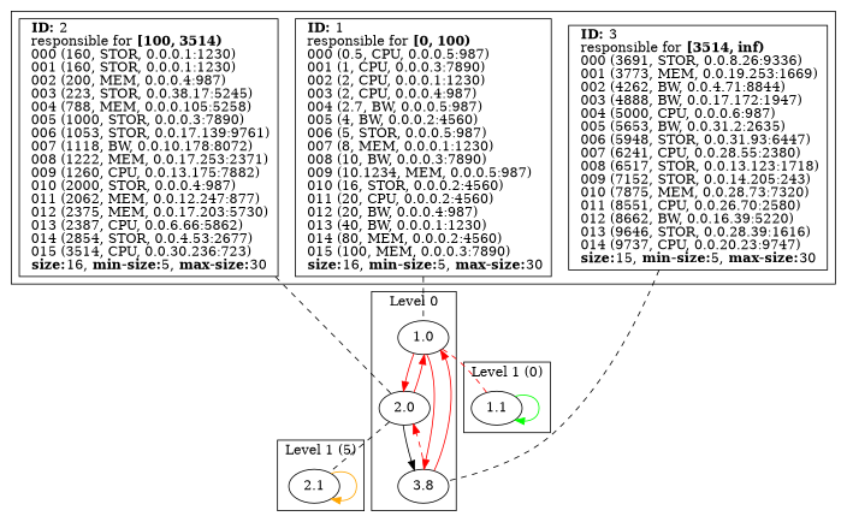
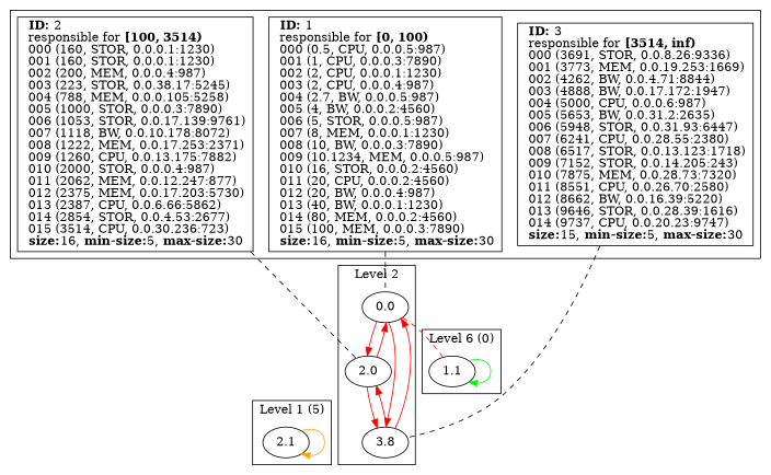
  strict digraph {
    edge [dir=forward style=solid color=red]
    n1 [label=< 				<B>ID:</B> 1<BR ALIGN="LEFT"/> 				responsible for <B>[0, 100)</B><BR ALIGN="LEFT"/> 				000 (0.5, CPU, 0.0.0.5:987)<BR ALIGN="LEFT"/> 				001 (1, CPU, 0.0.0.3:7890)<BR ALIGN="LEFT"/> 				002 (2, CPU, 0.0.0.1:1230)<BR ALIGN="LEFT"/> 				003 (2, CPU, 0.0.0.4:987)<BR ALIGN="LEFT"/> 				004 (2.7, BW, 0.0.0.5:987)<BR ALIGN="LEFT"/> 				005 (4, BW, 0.0.0.2:4560)<BR ALIGN="LEFT"/> 				006 (5, STOR, 0.0.0.5:987)<BR ALIGN="LEFT"/> 				007 (8, MEM, 0.0.0.1:1230)<BR ALIGN="LEFT"/> 				008 (10, BW, 0.0.0.3:7890)<BR ALIGN="LEFT"/> 				009 (10.1234, MEM, 0.0.0.5:987)<BR ALIGN="LEFT"/> 				010 (16, STOR, 0.0.0.2:4560)<BR ALIGN="LEFT"/> 				011 (20, CPU, 0.0.0.2:4560)<BR ALIGN="LEFT"/> 				012 (20, BW, 0.0.0.4:987)<BR ALIGN="LEFT"/> 				013 (40, BW, 0.0.0.1:1230)<BR ALIGN="LEFT"/> 				014 (80, MEM, 0.0.0.2:4560)<BR ALIGN="LEFT"/> 				015 (100, MEM, 0.0.0.3:7890)<BR ALIGN="LEFT"/> 			<B>size:</B>16, <B>min-size:</B>5, <B>max-size:</B>30<BR ALIGN="LEFT"/>			> shape=box]
    n2 [label=< 				<B>ID:</B> 2<BR ALIGN="LEFT"/> 				responsible for <B>[100, 3514)</B><BR ALIGN="LEFT"/> 				000 (160, STOR, 0.0.0.1:1230)<BR ALIGN="LEFT"/> 				001 (160, STOR, 0.0.0.1:1230)<BR ALIGN="LEFT"/> 				002 (200, MEM, 0.0.0.4:987)<BR ALIGN="LEFT"/> 				003 (223, STOR, 0.0.38.17:5245)<BR ALIGN="LEFT"/> 				004 (788, MEM, 0.0.0.105:5258)<BR ALIGN="LEFT"/> 				005 (1000, STOR, 0.0.0.3:7890)<BR ALIGN="LEFT"/> 				006 (1053, STOR, 0.0.17.139:9761)<BR ALIGN="LEFT"/> 				007 (1118, BW, 0.0.10.178:8072)<BR ALIGN="LEFT"/> 				008 (1222, MEM, 0.0.17.253:2371)<BR ALIGN="LEFT"/> 				009 (1260, CPU, 0.0.13.175:7882)<BR ALIGN="LEFT"/> 				010 (2000, STOR, 0.0.0.4:987)<BR ALIGN="LEFT"/> 				011 (2062, MEM, 0.0.12.247:877)<BR ALIGN="LEFT"/> 				012 (2375, MEM, 0.0.17.203:5730)<BR ALIGN="LEFT"/> 				013 (2387, CPU, 0.0.6.66:5862)<BR ALIGN="LEFT"/> 				014 (2854, STOR, 0.0.4.53:2677)<BR ALIGN="LEFT"/> 				015 (3514, CPU, 0.0.30.236:723)<BR ALIGN="LEFT"/> 			<B>size:</B>16, <B>min-size:</B>5, <B>max-size:</B>30<BR ALIGN="LEFT"/>			> shape=box]
    n3 [label=< 				<B>ID:</B> 3<BR ALIGN="LEFT"/> 				responsible for <B>[3514, inf)</B><BR ALIGN="LEFT"/> 				000 (3691, STOR, 0.0.8.26:9336)<BR ALIGN="LEFT"/> 				001 (3773, MEM, 0.0.19.253:1669)<BR ALIGN="LEFT"/> 				002 (4262, BW, 0.0.4.71:8844)<BR ALIGN="LEFT"/> 				003 (4888, BW, 0.0.17.172:1947)<BR ALIGN="LEFT"/> 				004 (5000, CPU, 0.0.0.6:987)<BR ALIGN="LEFT"/> 				005 (5653, BW, 0.0.31.2:2635)<BR ALIGN="LEFT"/> 				006 (5948, STOR, 0.0.31.93:6447)<BR ALIGN="LEFT"/> 				007 (6241, CPU, 0.0.28.55:2380)<BR ALIGN="LEFT"/> 				008 (6517, STOR, 0.0.13.123:1718)<BR ALIGN="LEFT"/> 				009 (7152, STOR, 0.0.14.205:243)<BR ALIGN="LEFT"/> 				010 (7875, MEM, 0.0.28.73:7320)<BR ALIGN="LEFT"/> 				011 (8551, CPU, 0.0.26.70:2580)<BR ALIGN="LEFT"/> 				012 (8662, BW, 0.0.16.39:5220)<BR ALIGN="LEFT"/> 				013 (9646, STOR, 0.0.28.39:1616)<BR ALIGN="LEFT"/> 				014 (9737, CPU, 0.0.20.23:9747)<BR ALIGN="LEFT"/> 			<B>size:</B>15, <B>min-size:</B>5, <B>max-size:</B>30<BR ALIGN="LEFT"/>			> shape=box]
-   1.0
+   1.0 [label=0.0]
    2.0
    n6 [label=3.8]
    1.1
    2.1
    subgraph cluster_1 {
      rank=same
      n1
      n2
      n3
    }
    subgraph cluster_2 {
-     label="Level 0"
+     label="Level 2"
      rank=same
      1.0
      2.0
      n6
    }
    subgraph cluster_3 {
-     label="Level 1 (0)"
+     label="Level 6 (0)"
      rank=same
      1.1
    }
    subgraph cluster_4 {
      label="Level 1 (5)"
      rank=same
      2.1
    }
    n1 -> 1.0 [dir=none style=dashed color=""]
    n2 -> 2.0 [dir=none style=dashed color=""]
    n3 -> n6 [dir=none style=dashed color=""]
    1.0 -> 2.0
    1.0 -> n6
    1.0 -> 1.1 [dir=none style=dashed]
    2.0 -> 1.0
-   2.0 -> n6 [color=black]
-   2.0 -> 2.1 [dir=none style=dashed color=""]
+   2.0 -> n6
    n6 -> 1.0
-   n6 -> 2.0 [style=dashed]
+   n6 -> 2.0
    1.1 -> 1.1 [color=green]
    2.1 -> 2.1 [color=orange]
  }
